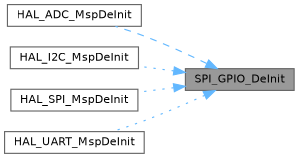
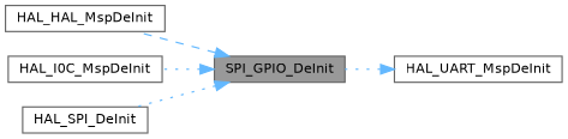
  digraph {
    rankdir=RL
    node [color=grey40 fillcolor=white fontname=Helvetica fontsize=10 shape=box style=filled]
    edge [color=steelblue1 dir=back fontname=Helvetica fontsize=10 labelfontname=Helvetica labelfontsize=10 style=dotted]
    n1 [color=gray40 fillcolor=grey60 fontcolor=black height=0.2 label=SPI_GPIO_DeInit width=0.4]
-   n2 [height=0.2 label=HAL_ADC_MspDeInit width=0.4]
-   n3 [height=0.2 label=HAL_I2C_MspDeInit width=0.4]
-   n4 [height=0.2 label=HAL_SPI_MspDeInit width=0.4]
+   n2 [height=0.2 label=HAL_HAL_MspDeInit width=0.4]
+   n3 [height=0.2 label=HAL_I0C_MspDeInit width=0.4]
+   n4 [height=0.2 label=HAL_SPI_DeInit width=0.4]
    n5 [height=0.2 label=HAL_UART_MspDeInit width=0.4]
    n1 -> n2 [style=dashed]
    n1 -> n3
    n1 -> n4
-   n1 -> n5
+   n5 -> n1
  }
